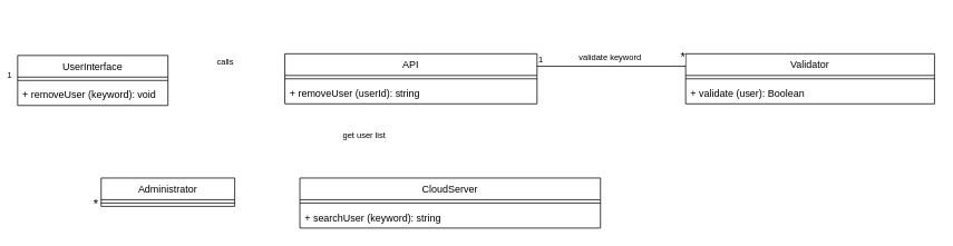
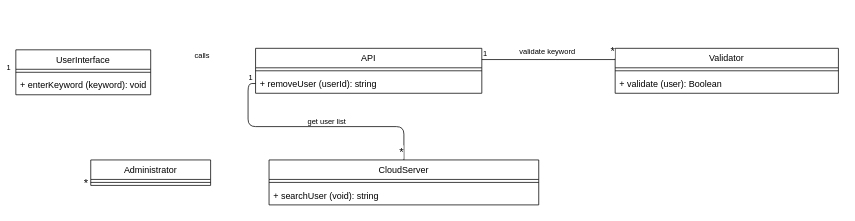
  <mxCell id="0" />
  <mxCell id="1" parent="0" />
  <mxCell id="2" value="&lt;font style=&quot;font-size: 15px&quot;&gt;*&lt;/font&gt;" style="resizable=0;html=1;align=right;verticalAlign=bottom;labelBackgroundColor=#ffffff;fontSize=10;" connectable="0" vertex="1" parent="1"><mxGeometry x="130" y="191" as="geometry"><mxPoint x="-13" y="64" as="offset" /></mxGeometry></mxCell>
  <mxCell id="3" value="calls" style="resizable=0;html=1;align=right;verticalAlign=bottom;labelBackgroundColor=#ffffff;fontSize=10;fillColor=#dae8fc;" connectable="0" vertex="1" parent="1"><mxGeometry x="289" y="25" as="geometry"><mxPoint x="-10" y="56" as="offset" /></mxGeometry></mxCell>
- <mxCell id="7" value="get user list" style="resizable=0;html=1;align=right;verticalAlign=bottom;labelBackgroundColor=#ffffff;fontSize=10;" connectable="0" vertex="1" parent="1"><mxGeometry x="471" y="113" as="geometry"><mxPoint x="-10" y="56" as="offset" /></mxGeometry></mxCell>
+ <mxCell id="4" value="" style="endArrow=none;html=1;edgeStyle=orthogonalEdgeStyle;entryX=0.5;entryY=0;entryDx=0;entryDy=0;exitX=0;exitY=0.5;exitDx=0;exitDy=0;" edge="1" parent="1" source="13" target="14"><mxGeometry relative="1" as="geometry"><mxPoint x="558" y="136" as="sourcePoint" /><mxPoint x="668" y="223.5" as="targetPoint" /></mxGeometry></mxCell>
+ <mxCell id="5" value="1" style="resizable=0;html=1;align=left;verticalAlign=bottom;labelBackgroundColor=#ffffff;fontSize=10;" connectable="0" vertex="1" parent="4"><mxGeometry x="-1" relative="1" as="geometry"><mxPoint x="-11" as="offset" /></mxGeometry></mxCell>
+ <mxCell id="6" value="&lt;font style=&quot;font-size: 15px&quot;&gt;*&lt;/font&gt;" style="resizable=0;html=1;align=right;verticalAlign=bottom;labelBackgroundColor=#ffffff;fontSize=10;" connectable="0" vertex="1" parent="4"><mxGeometry x="1" relative="1" as="geometry" /></mxCell>
+ <mxCell id="7" value="get user list" style="resizable=0;html=1;align=right;verticalAlign=bottom;labelBackgroundColor=#ffffff;fontSize=10;fillColor=#dae8fc;" connectable="0" vertex="1" parent="1"><mxGeometry x="471" y="113" as="geometry"><mxPoint x="-10" y="56" as="offset" /></mxGeometry></mxCell>
  <mxCell id="8" value="UserInterface" style="swimlane;fontStyle=0;align=center;verticalAlign=top;childLayout=stackLayout;horizontal=1;startSize=26;horizontalStack=0;resizeParent=1;resizeParentMax=0;resizeLast=0;collapsible=1;marginBottom=0;" vertex="1" parent="1"><mxGeometry x="20" y="66" width="180" height="60" as="geometry" /></mxCell>
  <mxCell id="9" value="" style="line;strokeWidth=1;fillColor=none;align=left;verticalAlign=middle;spacingTop=-1;spacingLeft=3;spacingRight=3;rotatable=0;labelPosition=right;points=[];portConstraint=eastwest;" vertex="1" parent="8"><mxGeometry y="26" width="180" height="8" as="geometry" /></mxCell>
- <mxCell id="10" value="+ removeUser (keyword): void" style="text;strokeColor=none;fillColor=none;align=left;verticalAlign=top;spacingLeft=4;spacingRight=4;overflow=hidden;rotatable=0;points=[[0,0.5],[1,0.5]];portConstraint=eastwest;" vertex="1" parent="8"><mxGeometry y="34" width="180" height="26" as="geometry" /></mxCell>
+ <mxCell id="10" value="+ enterKeyword (keyword): void" style="text;strokeColor=none;fillColor=none;align=left;verticalAlign=top;spacingLeft=4;spacingRight=4;overflow=hidden;rotatable=0;points=[[0,0.5],[1,0.5]];portConstraint=eastwest;" vertex="1" parent="8"><mxGeometry y="34" width="180" height="26" as="geometry" /></mxCell>
  <mxCell id="11" value="API" style="swimlane;fontStyle=0;align=center;verticalAlign=top;childLayout=stackLayout;horizontal=1;startSize=26;horizontalStack=0;resizeParent=1;resizeParentMax=0;resizeLast=0;collapsible=1;marginBottom=0;" vertex="1" parent="1"><mxGeometry x="340" y="64" width="302" height="60" as="geometry" /></mxCell>
  <mxCell id="12" value="" style="line;strokeWidth=1;fillColor=none;align=left;verticalAlign=middle;spacingTop=-1;spacingLeft=3;spacingRight=3;rotatable=0;labelPosition=right;points=[];portConstraint=eastwest;" vertex="1" parent="11"><mxGeometry y="26" width="302" height="8" as="geometry" /></mxCell>
  <mxCell id="13" value="+ removeUser (userId): string" style="text;strokeColor=none;fillColor=none;align=left;verticalAlign=top;spacingLeft=4;spacingRight=4;overflow=hidden;rotatable=0;points=[[0,0.5],[1,0.5]];portConstraint=eastwest;" vertex="1" parent="11"><mxGeometry y="34" width="302" height="26" as="geometry" /></mxCell>
  <mxCell id="14" value="CloudServer" style="swimlane;fontStyle=0;align=center;verticalAlign=top;childLayout=stackLayout;horizontal=1;startSize=26;horizontalStack=0;resizeParent=1;resizeParentMax=0;resizeLast=0;collapsible=1;marginBottom=0;" vertex="1" parent="1"><mxGeometry x="358" y="213" width="360" height="60" as="geometry" /></mxCell>
  <mxCell id="15" value="" style="line;strokeWidth=1;fillColor=none;align=left;verticalAlign=middle;spacingTop=-1;spacingLeft=3;spacingRight=3;rotatable=0;labelPosition=right;points=[];portConstraint=eastwest;" vertex="1" parent="14"><mxGeometry y="26" width="360" height="8" as="geometry" /></mxCell>
- <mxCell id="16" value="+ searchUser (keyword): string" style="text;strokeColor=none;fillColor=none;align=left;verticalAlign=top;spacingLeft=4;spacingRight=4;overflow=hidden;rotatable=0;points=[[0,0.5],[1,0.5]];portConstraint=eastwest;" vertex="1" parent="14"><mxGeometry y="34" width="360" height="26" as="geometry" /></mxCell>
+ <mxCell id="16" value="+ searchUser (void): string" style="text;strokeColor=none;fillColor=none;align=left;verticalAlign=top;spacingLeft=4;spacingRight=4;overflow=hidden;rotatable=0;points=[[0,0.5],[1,0.5]];portConstraint=eastwest;" vertex="1" parent="14"><mxGeometry y="34" width="360" height="26" as="geometry" /></mxCell>
  <mxCell id="17" value="1" style="resizable=0;html=1;align=left;verticalAlign=bottom;labelBackgroundColor=#ffffff;fontSize=10;" connectable="0" vertex="1" parent="1"><mxGeometry x="334" y="109" as="geometry"><mxPoint x="-328" y="-12" as="offset" /></mxGeometry></mxCell>
  <mxCell id="18" value="Administrator" style="swimlane;fontStyle=0;align=center;verticalAlign=top;childLayout=stackLayout;horizontal=1;startSize=26;horizontalStack=0;resizeParent=1;resizeParentMax=0;resizeLast=0;collapsible=1;marginBottom=0;" vertex="1" parent="1"><mxGeometry x="120" y="213" width="160" height="34" as="geometry" /></mxCell>
  <mxCell id="19" value="" style="line;strokeWidth=1;fillColor=none;align=left;verticalAlign=middle;spacingTop=-1;spacingLeft=3;spacingRight=3;rotatable=0;labelPosition=right;points=[];portConstraint=eastwest;" vertex="1" parent="18"><mxGeometry y="26" width="160" height="8" as="geometry" /></mxCell>
  <mxCell id="20" value="Validator" style="swimlane;fontStyle=0;align=center;verticalAlign=top;childLayout=stackLayout;horizontal=1;startSize=26;horizontalStack=0;resizeParent=1;resizeParentMax=0;resizeLast=0;collapsible=1;marginBottom=0;" vertex="1" parent="1"><mxGeometry x="820" y="64" width="298" height="60" as="geometry" /></mxCell>
  <mxCell id="21" value="" style="line;strokeWidth=1;fillColor=none;align=left;verticalAlign=middle;spacingTop=-1;spacingLeft=3;spacingRight=3;rotatable=0;labelPosition=right;points=[];portConstraint=eastwest;" vertex="1" parent="20"><mxGeometry y="26" width="298" height="8" as="geometry" /></mxCell>
  <mxCell id="22" value="+ validate (user): Boolean" style="text;strokeColor=none;fillColor=none;align=left;verticalAlign=top;spacingLeft=4;spacingRight=4;overflow=hidden;rotatable=0;points=[[0,0.5],[1,0.5]];portConstraint=eastwest;" vertex="1" parent="20"><mxGeometry y="34" width="298" height="26" as="geometry" /></mxCell>
  <mxCell id="23" value="" style="endArrow=none;html=1;edgeStyle=orthogonalEdgeStyle;exitX=1;exitY=0.25;exitDx=0;exitDy=0;" edge="1" parent="1" source="11"><mxGeometry relative="1" as="geometry"><mxPoint x="1100" y="77" as="sourcePoint" /><mxPoint x="820" y="79" as="targetPoint" /></mxGeometry></mxCell>
  <mxCell id="24" value="1" style="resizable=0;html=1;align=left;verticalAlign=bottom;labelBackgroundColor=#ffffff;fontSize=10;" connectable="0" vertex="1" parent="23"><mxGeometry x="-1" relative="1" as="geometry"><mxPoint as="offset" /></mxGeometry></mxCell>
  <mxCell id="25" value="&lt;font style=&quot;font-size: 15px&quot;&gt;*&lt;/font&gt;" style="resizable=0;html=1;align=right;verticalAlign=bottom;labelBackgroundColor=#ffffff;fontSize=10;" connectable="0" vertex="1" parent="23"><mxGeometry x="1" relative="1" as="geometry" /></mxCell>
  <mxCell id="26" value="validate keyword" style="resizable=0;html=1;align=right;verticalAlign=bottom;labelBackgroundColor=#ffffff;fontSize=10;fillColor=#dae8fc;" connectable="0" vertex="1" parent="1"><mxGeometry x="777" y="20" as="geometry"><mxPoint x="-10" y="56" as="offset" /></mxGeometry></mxCell>
